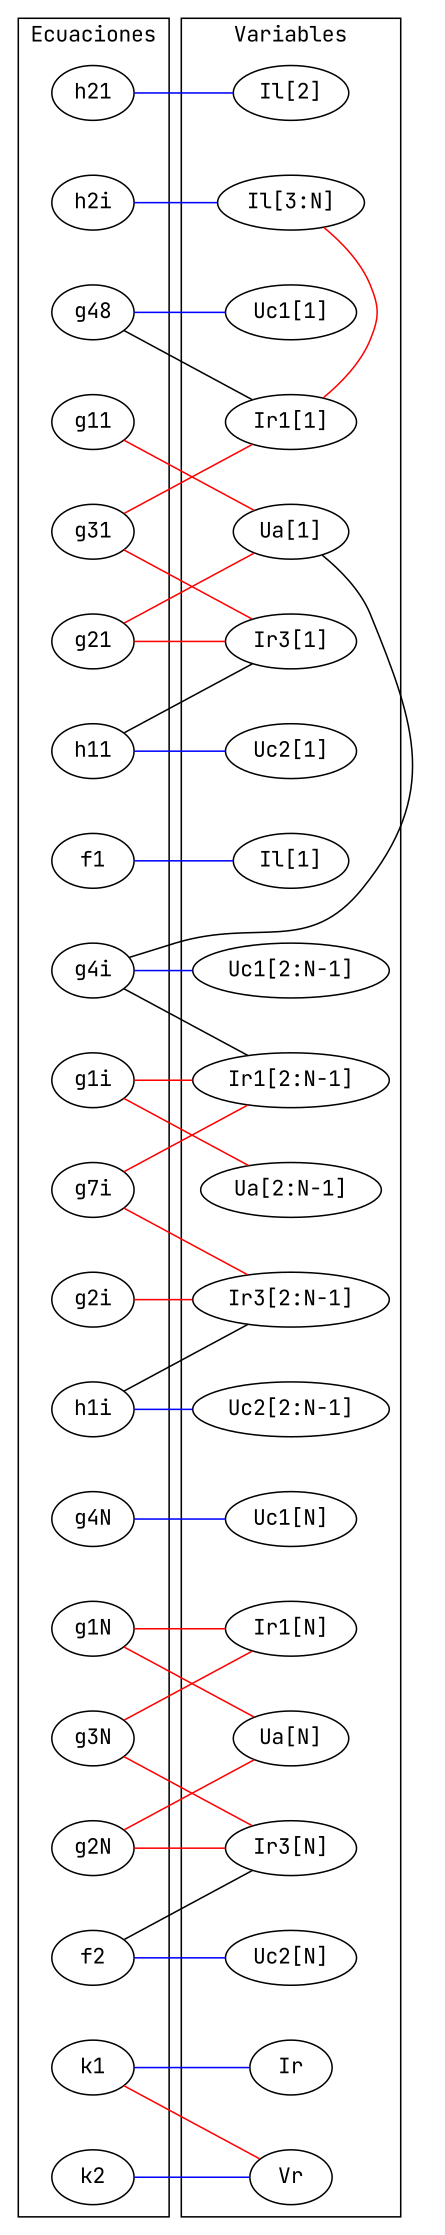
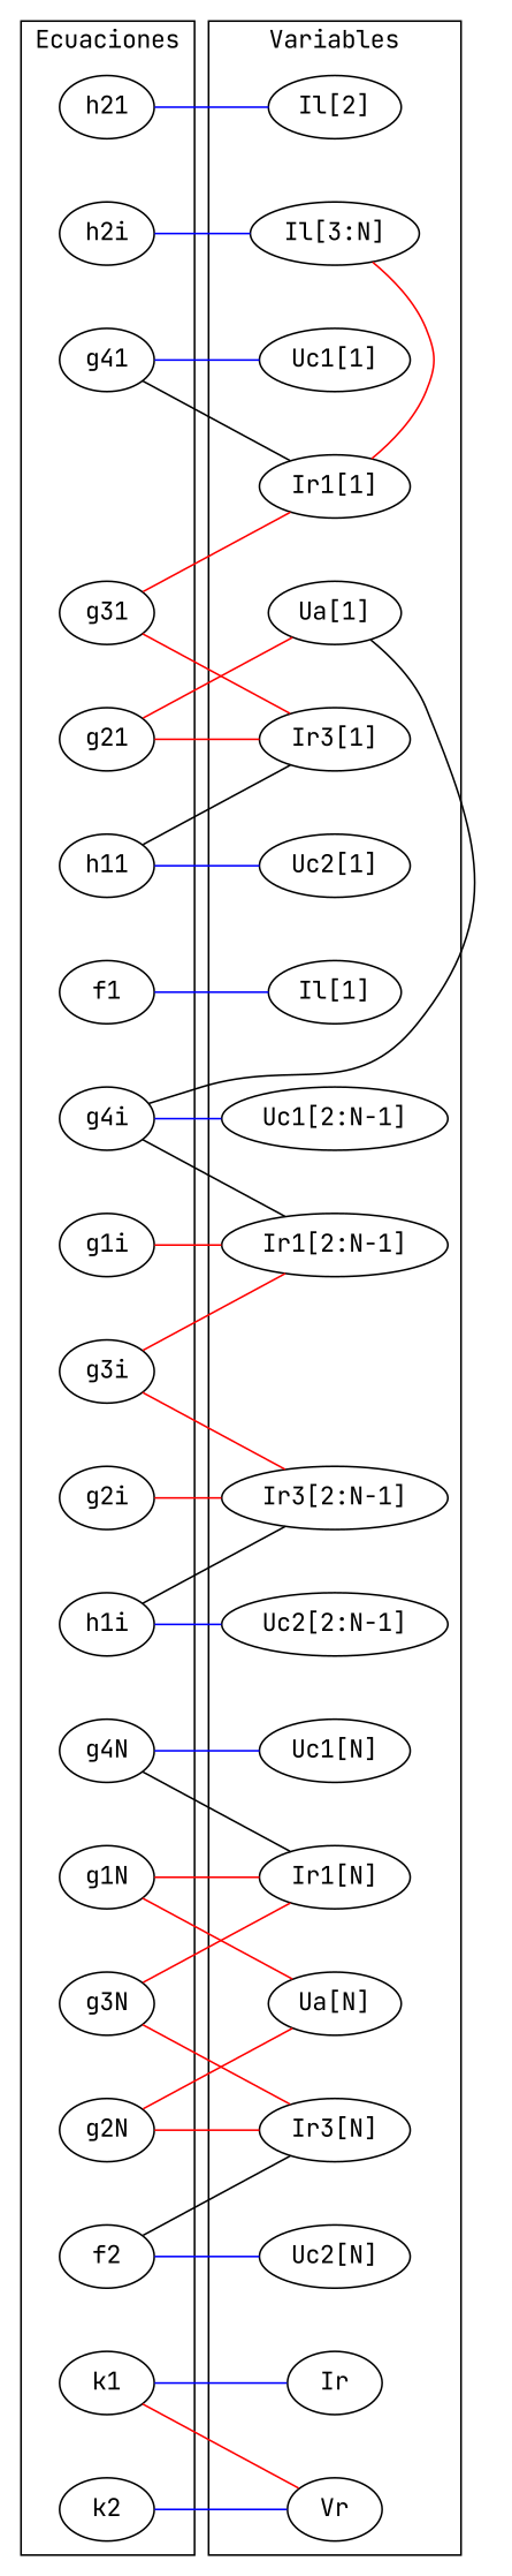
  graph {
    fontname="JetBrains Mono"
    node [fontname="JetBrains Mono"]
    edge [fontname="JetBrains Mono" style=invis]
    h21
    h2i
-   g41 [label=g48]
-   g11
+   g41
    g31
    g21
    h11
    f1
    g4i
    g1i
-   g3i [label=g7i]
+   g3i
    g2i
    h1i
    g4N
    g1N
    g3N
    g2N
    f2
    k1
    k2
    "Il[2]"
    "Il[3:N]"
    "Uc1[1]"
    "Ir1[1]"
    "Ua[1]"
    "Ir3[1]"
    "Uc2[1]"
    "Il[1]"
    "Uc1[2:N-1]"
    "Ir1[2:N-1]"
-   "Ua[2:N-1]"
    "Ir3[2:N-1]"
    "Uc2[2:N-1]"
    "Uc1[N]"
    "Ir1[N]"
    "Ua[N]"
    "Ir3[N]"
    "Uc2[N]"
    Ir
    Vr
    subgraph cluster_1 {
      label=Ecuaciones
      h21
      h2i
      g41
-     g11
      g31
      g21
      h11
      f1
      g4i
      g1i
      g3i
      g2i
      h1i
      g4N
      g1N
      g3N
      g2N
      f2
      k1
      k2
    }
    subgraph cluster_2 {
      label=Variables
      "Il[2]"
      "Il[3:N]"
      "Uc1[1]"
      "Ir1[1]"
      "Ua[1]"
      "Ir3[1]"
      "Uc2[1]"
      "Il[1]"
      "Uc1[2:N-1]"
      "Ir1[2:N-1]"
-     "Ua[2:N-1]"
      "Ir3[2:N-1]"
      "Uc2[2:N-1]"
      "Uc1[N]"
      "Ir1[N]"
      "Ua[N]"
      "Ir3[N]"
      "Uc2[N]"
      Ir
      Vr
    }
    h21 -- h2i
    h21 -- "Il[2]" [color=blue constraint=false style=""]
    h2i -- g41
    h2i -- "Il[3:N]" [color=blue constraint=false style=""]
-   g41 -- g11
    g41 -- "Ir1[1]" [constraint=false style=""]
-   g11 -- g31
-   g11 -- "Ua[1]" [color=red constraint=false style=""]
    g31 -- g21
    g31 -- "Ir1[1]" [color=red constraint=false style=""]
    g31 -- "Ir3[1]" [color=red constraint=false style=""]
    g21 -- h11
    g21 -- "Ua[1]" [color=red constraint=false style=""]
    g21 -- "Ir3[1]" [color=red constraint=false style=""]
    h11 -- f1
    h11 -- "Ir3[1]" [constraint=false style=""]
    h11 -- "Uc2[1]" [color=blue constraint=false style=""]
    f1 -- g4i
    f1 -- "Il[1]" [color=blue constraint=false style=""]
    g4i -- g1i
    g4i -- "Ua[1]" [constraint=false style=""]
    g4i -- "Uc1[2:N-1]" [color=blue constraint=false style=""]
    g4i -- "Ir1[2:N-1]" [constraint=false style=""]
    g1i -- g3i
    g3i -- g2i
    g2i -- h1i
    g2i -- "Ir3[2:N-1]" [color=red constraint=false style=""]
    h1i -- g4N
    h1i -- "Uc2[2:N-1]" [color=blue constraint=false style=""]
    g4N -- g1N
    g4N -- "Uc1[N]" [color=blue constraint=false style=""]
    g1N -- g3N
    g1N -- "Ir1[N]" [color=red constraint=false style=""]
    g3N -- g2N
    g2N -- f2
    g2N -- "Ua[N]" [color=red constraint=false style=""]
    g2N -- "Ir3[N]" [color=red constraint=false style=""]
    f2 -- k1
    f2 -- "Uc2[N]" [color=blue constraint=false style=""]
    k1 -- k2
    k1 -- Ir [color=blue constraint=false style=""]
    k1 -- Vr [color=red constraint=false style=""]
    "Il[2]" -- "Il[3:N]"
    "Il[3:N]" -- "Uc1[1]"
    "Il[3:N]" -- "Ir1[1]" [color=red constraint=false style=""]
    "Uc1[1]" -- g41 [color=blue constraint=false style=""]
    "Uc1[1]" -- "Ir1[1]"
    "Ir1[1]" -- "Ua[1]"
    "Ua[1]" -- "Ir3[1]"
    "Ir3[1]" -- "Uc2[1]"
    "Uc2[1]" -- "Il[1]"
    "Il[1]" -- "Uc1[2:N-1]"
    "Uc1[2:N-1]" -- "Ir1[2:N-1]"
    "Ir1[2:N-1]" -- g1i [color=red constraint=false style=""]
    "Ir1[2:N-1]" -- g3i [color=red constraint=false style=""]
-   "Ir1[2:N-1]" -- "Ua[2:N-1]"
-   "Ua[2:N-1]" -- g1i [color=red constraint=false style=""]
-   "Ua[2:N-1]" -- "Ir3[2:N-1]"
    "Ir3[2:N-1]" -- g3i [color=red constraint=false style=""]
    "Ir3[2:N-1]" -- h1i [constraint=false style=""]
    "Ir3[2:N-1]" -- "Uc2[2:N-1]"
    "Uc2[2:N-1]" -- "Uc1[N]"
    "Uc1[N]" -- "Ir1[N]"
+   "Ir1[N]" -- g4N [constraint=false style=""]
    "Ir1[N]" -- g3N [color=red constraint=false style=""]
    "Ir1[N]" -- "Ua[N]"
    "Ua[N]" -- g1N [color=red constraint=false style=""]
    "Ua[N]" -- "Ir3[N]"
    "Ir3[N]" -- g3N [color=red constraint=false style=""]
    "Ir3[N]" -- f2 [constraint=false style=""]
    "Ir3[N]" -- "Uc2[N]"
    "Uc2[N]" -- Ir
    Ir -- Vr
    Vr -- k2 [color=blue constraint=false style=""]
  }
